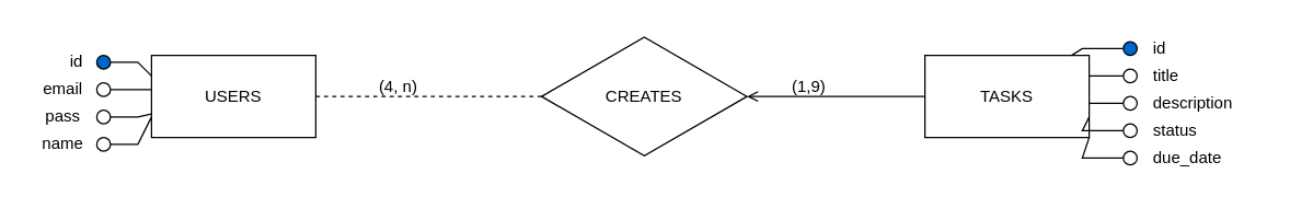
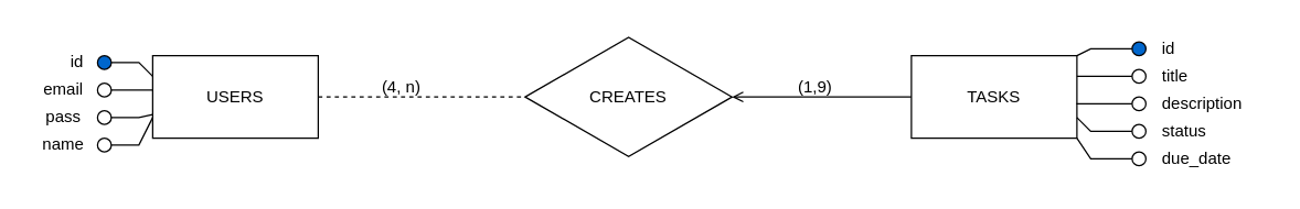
  <mxCell id="0" />
  <mxCell id="1" parent="0" />
  <mxCell id="2" value="USERS" style="rounded=0;whiteSpace=wrap;html=1;" vertex="1" parent="1"><mxGeometry x="110" y="40" width="120" height="60" as="geometry" /></mxCell>
- <mxCell id="3" value="TASKS" style="rounded=0;whiteSpace=wrap;html=1;" vertex="1" parent="1"><mxGeometry x="675" y="40" width="120" height="60" as="geometry" /></mxCell>
- <mxCell id="4" value="CREATES" style="html=1;whiteSpace=wrap;aspect=fixed;shape=isoRectangle;" vertex="1" parent="1"><mxGeometry x="395" y="25" width="150" height="90" as="geometry" /></mxCell>
+ <mxCell id="3" value="TASKS" style="rounded=0;whiteSpace=wrap;html=1;" vertex="1" parent="1"><mxGeometry x="660" y="40" width="120" height="60" as="geometry" /></mxCell>
+ <mxCell id="4" value="CREATES" style="html=1;whiteSpace=wrap;aspect=fixed;shape=isoRectangle;" vertex="1" parent="1"><mxGeometry x="380" y="25" width="150" height="90" as="geometry" /></mxCell>
  <mxCell id="5" value="" style="endArrow=none;html=1;rounded=0;exitX=1;exitY=0.5;exitDx=0;exitDy=0;dashed=1;" edge="1" parent="1" source="2" target="4"><mxGeometry width="50" height="50" relative="1" as="geometry"><mxPoint x="330" y="120" as="sourcePoint" /><mxPoint x="380" y="70" as="targetPoint" /></mxGeometry></mxCell>
  <mxCell id="6" value="" style="endArrow=open;html=1;rounded=0;entryX=1;entryY=0.5;entryDx=0;entryDy=0;entryPerimeter=0;" edge="1" parent="1" source="3" target="4"><mxGeometry width="50" height="50" relative="1" as="geometry"><mxPoint x="330" y="120" as="sourcePoint" /><mxPoint x="380" y="70" as="targetPoint" /></mxGeometry></mxCell>
  <mxCell id="7" value="" style="ellipse;whiteSpace=wrap;html=1;aspect=fixed;fillColor=#0066CC;" vertex="1" parent="1"><mxGeometry x="70" y="40" width="10" height="10" as="geometry" /></mxCell>
  <mxCell id="8" value="" style="ellipse;whiteSpace=wrap;html=1;aspect=fixed;" vertex="1" parent="1"><mxGeometry x="70" y="60" width="10" height="10" as="geometry" /></mxCell>
  <mxCell id="9" value="" style="ellipse;whiteSpace=wrap;html=1;aspect=fixed;" vertex="1" parent="1"><mxGeometry x="70" y="80" width="10" height="10" as="geometry" /></mxCell>
  <mxCell id="10" value="" style="ellipse;whiteSpace=wrap;html=1;aspect=fixed;" vertex="1" parent="1"><mxGeometry x="70" y="100" width="10" height="10" as="geometry" /></mxCell>
  <mxCell id="11" value="" style="endArrow=none;html=1;rounded=0;exitX=1;exitY=0.5;exitDx=0;exitDy=0;entryX=0;entryY=0.75;entryDx=0;entryDy=0;" edge="1" parent="1" source="10" target="2"><mxGeometry width="50" height="50" relative="1" as="geometry"><mxPoint x="160" y="120" as="sourcePoint" /><mxPoint x="210" y="70" as="targetPoint" /><Array as="points"><mxPoint x="100" y="105" /></Array></mxGeometry></mxCell>
  <mxCell id="12" value="" style="endArrow=none;html=1;rounded=0;exitX=1;exitY=0.5;exitDx=0;exitDy=0;" edge="1" parent="1" source="9" target="2"><mxGeometry width="50" height="50" relative="1" as="geometry"><mxPoint x="75" y="85" as="sourcePoint" /><mxPoint x="210" y="70" as="targetPoint" /><Array as="points"><mxPoint x="100" y="85" /></Array></mxGeometry></mxCell>
  <mxCell id="13" value="" style="endArrow=none;html=1;rounded=0;exitX=1;exitY=0.5;exitDx=0;exitDy=0;" edge="1" parent="1" source="8"><mxGeometry width="50" height="50" relative="1" as="geometry"><mxPoint x="120" y="120" as="sourcePoint" /><mxPoint x="110" y="65" as="targetPoint" /></mxGeometry></mxCell>
  <mxCell id="14" value="" style="endArrow=none;html=1;rounded=0;exitX=1;exitY=0.5;exitDx=0;exitDy=0;entryX=0;entryY=0.25;entryDx=0;entryDy=0;" edge="1" parent="1" source="7" target="2"><mxGeometry width="50" height="50" relative="1" as="geometry"><mxPoint x="120" y="120" as="sourcePoint" /><mxPoint x="170" y="70" as="targetPoint" /><Array as="points"><mxPoint x="100" y="45" /></Array></mxGeometry></mxCell>
  <mxCell id="15" value="id" style="text;html=1;align=center;verticalAlign=middle;resizable=0;points=[];autosize=1;strokeColor=none;fillColor=none;" vertex="1" parent="1"><mxGeometry x="40" y="30" width="30" height="30" as="geometry" /></mxCell>
  <mxCell id="16" value="email" style="text;html=1;align=center;verticalAlign=middle;resizable=0;points=[];autosize=1;strokeColor=none;fillColor=none;" vertex="1" parent="1"><mxGeometry x="20" y="50" width="50" height="30" as="geometry" /></mxCell>
  <mxCell id="17" value="pass" style="text;html=1;align=center;verticalAlign=middle;resizable=0;points=[];autosize=1;strokeColor=none;fillColor=none;" vertex="1" parent="1"><mxGeometry x="20" y="70" width="50" height="30" as="geometry" /></mxCell>
  <mxCell id="18" value="name" style="text;html=1;align=center;verticalAlign=middle;resizable=0;points=[];autosize=1;strokeColor=none;fillColor=none;" vertex="1" parent="1"><mxGeometry x="20" y="90" width="50" height="30" as="geometry" /></mxCell>
  <mxCell id="19" value="" style="ellipse;whiteSpace=wrap;html=1;aspect=fixed;fillColor=#0066CC;" vertex="1" parent="1"><mxGeometry x="820" y="30" width="10" height="10" as="geometry" /></mxCell>
  <mxCell id="20" value="" style="ellipse;whiteSpace=wrap;html=1;aspect=fixed;" vertex="1" parent="1"><mxGeometry x="820" y="50" width="10" height="10" as="geometry" /></mxCell>
  <mxCell id="21" value="" style="ellipse;whiteSpace=wrap;html=1;aspect=fixed;" vertex="1" parent="1"><mxGeometry x="820" y="70" width="10" height="10" as="geometry" /></mxCell>
  <mxCell id="22" value="" style="ellipse;whiteSpace=wrap;html=1;aspect=fixed;" vertex="1" parent="1"><mxGeometry x="820" y="90" width="10" height="10" as="geometry" /></mxCell>
  <mxCell id="23" value="" style="ellipse;whiteSpace=wrap;html=1;aspect=fixed;" vertex="1" parent="1"><mxGeometry x="820" y="110" width="10" height="10" as="geometry" /></mxCell>
  <mxCell id="24" value="id" style="text;html=1;align=left;verticalAlign=middle;resizable=0;points=[];autosize=1;strokeColor=none;fillColor=none;" vertex="1" parent="1"><mxGeometry x="840" y="20" width="30" height="30" as="geometry" /></mxCell>
  <mxCell id="25" value="title" style="text;html=1;align=left;verticalAlign=middle;resizable=0;points=[];autosize=1;strokeColor=none;fillColor=none;" vertex="1" parent="1"><mxGeometry x="840" y="40" width="40" height="30" as="geometry" /></mxCell>
  <mxCell id="26" value="description" style="text;html=1;align=left;verticalAlign=middle;resizable=0;points=[];autosize=1;strokeColor=none;fillColor=none;" vertex="1" parent="1"><mxGeometry x="840" y="60" width="80" height="30" as="geometry" /></mxCell>
  <mxCell id="27" value="status" style="text;html=1;align=left;verticalAlign=middle;resizable=0;points=[];autosize=1;strokeColor=none;fillColor=none;" vertex="1" parent="1"><mxGeometry x="840" y="80" width="60" height="30" as="geometry" /></mxCell>
  <mxCell id="28" value="due_date" style="text;html=1;align=left;verticalAlign=middle;resizable=0;points=[];autosize=1;strokeColor=none;fillColor=none;" vertex="1" parent="1"><mxGeometry x="840" y="100" width="70" height="30" as="geometry" /></mxCell>
  <mxCell id="29" value="" style="endArrow=none;html=1;rounded=0;entryX=0;entryY=0.5;entryDx=0;entryDy=0;" edge="1" parent="1" source="3" target="19"><mxGeometry width="50" height="50" relative="1" as="geometry"><mxPoint x="710" y="120" as="sourcePoint" /><mxPoint x="760" y="70" as="targetPoint" /><Array as="points"><mxPoint x="790" y="35" /></Array></mxGeometry></mxCell>
  <mxCell id="30" value="" style="endArrow=none;html=1;rounded=0;entryX=0;entryY=0.5;entryDx=0;entryDy=0;exitX=1;exitY=0.25;exitDx=0;exitDy=0;" edge="1" parent="1" source="3" target="20"><mxGeometry width="50" height="50" relative="1" as="geometry"><mxPoint x="710" y="120" as="sourcePoint" /><mxPoint x="760" y="70" as="targetPoint" /></mxGeometry></mxCell>
  <mxCell id="31" value="" style="endArrow=none;html=1;rounded=0;entryX=0;entryY=0.5;entryDx=0;entryDy=0;exitX=0.997;exitY=0.583;exitDx=0;exitDy=0;exitPerimeter=0;" edge="1" parent="1" source="3" target="21"><mxGeometry width="50" height="50" relative="1" as="geometry"><mxPoint x="710" y="120" as="sourcePoint" /><mxPoint x="760" y="70" as="targetPoint" /></mxGeometry></mxCell>
  <mxCell id="32" value="" style="endArrow=none;html=1;rounded=0;entryX=0;entryY=0.5;entryDx=0;entryDy=0;exitX=1;exitY=0.75;exitDx=0;exitDy=0;" edge="1" parent="1" source="3" target="22"><mxGeometry width="50" height="50" relative="1" as="geometry"><mxPoint x="710" y="120" as="sourcePoint" /><mxPoint x="760" y="70" as="targetPoint" /><Array as="points"><mxPoint x="790" y="95" /></Array></mxGeometry></mxCell>
  <mxCell id="33" value="" style="endArrow=none;html=1;rounded=0;entryX=0;entryY=0.5;entryDx=0;entryDy=0;exitX=1;exitY=1;exitDx=0;exitDy=0;" edge="1" parent="1" source="3" target="23"><mxGeometry width="50" height="50" relative="1" as="geometry"><mxPoint x="710" y="120" as="sourcePoint" /><mxPoint x="760" y="70" as="targetPoint" /><Array as="points"><mxPoint x="790" y="115" /></Array></mxGeometry></mxCell>
  <mxCell id="34" value="(4, n)" style="text;html=1;align=center;verticalAlign=middle;resizable=0;points=[];autosize=1;strokeColor=none;fillColor=none;" vertex="1" parent="1"><mxGeometry x="265" y="48" width="50" height="30" as="geometry" /></mxCell>
  <mxCell id="35" value="(1,9)" style="text;html=1;align=center;verticalAlign=middle;resizable=0;points=[];autosize=1;strokeColor=none;fillColor=none;" vertex="1" parent="1"><mxGeometry x="565" y="48" width="50" height="30" as="geometry" /></mxCell>
